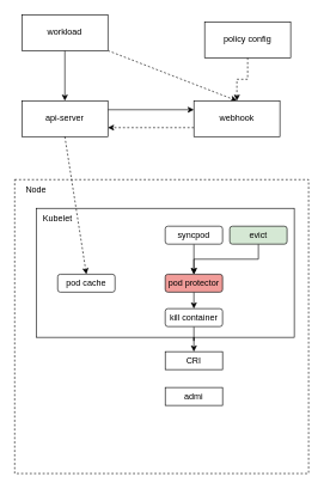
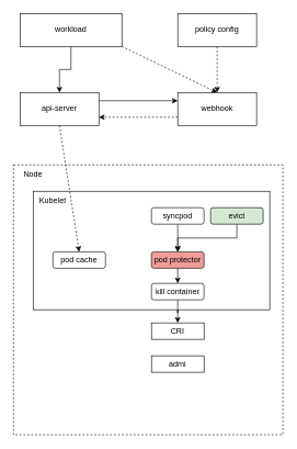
  <mxCell id="0" />
  <mxCell id="1" parent="0" />
  <mxCell id="2" style="edgeStyle=orthogonalEdgeStyle;rounded=0;orthogonalLoop=1;jettySize=auto;html=1;exitX=1;exitY=0.25;exitDx=0;exitDy=0;entryX=0;entryY=0.25;entryDx=0;entryDy=0;" edge="1" parent="1" source="3" target="8"><mxGeometry relative="1" as="geometry" /></mxCell>
  <mxCell id="3" value="api-server" style="rounded=0;whiteSpace=wrap;html=1;" vertex="1" parent="1"><mxGeometry x="30" y="140" width="120" height="50" as="geometry" /></mxCell>
  <mxCell id="4" style="rounded=0;orthogonalLoop=1;jettySize=auto;html=1;exitX=1;exitY=1;exitDx=0;exitDy=0;entryX=0.5;entryY=0;entryDx=0;entryDy=0;dashed=1;" edge="1" parent="1" source="6" target="8"><mxGeometry relative="1" as="geometry" /></mxCell>
  <mxCell id="5" style="edgeStyle=orthogonalEdgeStyle;rounded=0;orthogonalLoop=1;jettySize=auto;html=1;exitX=0.5;exitY=1;exitDx=0;exitDy=0;entryX=0.5;entryY=0;entryDx=0;entryDy=0;" edge="1" parent="1" source="6" target="3"><mxGeometry relative="1" as="geometry" /></mxCell>
- <mxCell id="6" value="workload" style="rounded=0;whiteSpace=wrap;html=1;" vertex="1" parent="1"><mxGeometry x="30" y="20" width="120" height="50" as="geometry" /></mxCell>
+ <mxCell id="6" value="workload" style="rounded=0;whiteSpace=wrap;html=1;" vertex="1" parent="1"><mxGeometry x="30" y="20" width="155" height="50" as="geometry" /></mxCell>
  <mxCell id="7" style="edgeStyle=orthogonalEdgeStyle;rounded=0;orthogonalLoop=1;jettySize=auto;html=1;exitX=0;exitY=0.75;exitDx=0;exitDy=0;entryX=1;entryY=0.75;entryDx=0;entryDy=0;dashed=1;" edge="1" parent="1" source="8" target="3"><mxGeometry relative="1" as="geometry" /></mxCell>
  <mxCell id="8" value="webhook" style="rounded=0;whiteSpace=wrap;html=1;" vertex="1" parent="1"><mxGeometry x="270" y="140" width="120" height="50" as="geometry" /></mxCell>
  <mxCell id="9" style="edgeStyle=orthogonalEdgeStyle;rounded=0;orthogonalLoop=1;jettySize=auto;html=1;exitX=0.5;exitY=1;exitDx=0;exitDy=0;dashed=1;" edge="1" parent="1" source="10" target="8"><mxGeometry relative="1" as="geometry" /></mxCell>
- <mxCell id="10" value="policy config" style="rounded=0;whiteSpace=wrap;html=1;" vertex="1" parent="1"><mxGeometry x="285" y="30" width="120" height="50" as="geometry" /></mxCell>
+ <mxCell id="10" value="policy config" style="rounded=0;whiteSpace=wrap;html=1;" vertex="1" parent="1"><mxGeometry x="270" y="20" width="120" height="50" as="geometry" /></mxCell>
  <mxCell id="11" value="" style="rounded=0;whiteSpace=wrap;html=1;dashed=1;" vertex="1" parent="1"><mxGeometry x="20" y="250" width="410" height="410" as="geometry" /></mxCell>
  <mxCell id="12" value="Node" style="text;html=1;align=center;verticalAlign=middle;whiteSpace=wrap;rounded=0;" vertex="1" parent="1"><mxGeometry x="20" y="250" width="60" height="30" as="geometry" /></mxCell>
  <mxCell id="13" value="" style="rounded=0;whiteSpace=wrap;html=1;" vertex="1" parent="1"><mxGeometry x="50" y="290" width="360" height="180" as="geometry" /></mxCell>
  <mxCell id="14" value="Kubelet" style="text;html=1;align=center;verticalAlign=middle;whiteSpace=wrap;rounded=0;" vertex="1" parent="1"><mxGeometry x="50" y="290" width="60" height="30" as="geometry" /></mxCell>
  <mxCell id="15" style="edgeStyle=orthogonalEdgeStyle;rounded=0;orthogonalLoop=1;jettySize=auto;html=1;exitX=0.5;exitY=1;exitDx=0;exitDy=0;entryX=0.5;entryY=0;entryDx=0;entryDy=0;" edge="1" parent="1" source="16" target="22"><mxGeometry relative="1" as="geometry" /></mxCell>
  <mxCell id="16" value="syncpod" style="rounded=1;whiteSpace=wrap;html=1;" vertex="1" parent="1"><mxGeometry x="230" y="315" width="80" height="25" as="geometry" /></mxCell>
  <mxCell id="17" style="edgeStyle=elbowEdgeStyle;rounded=0;orthogonalLoop=1;jettySize=auto;html=1;exitX=0.5;exitY=1;exitDx=0;exitDy=0;entryX=0.5;entryY=0;entryDx=0;entryDy=0;elbow=vertical;" edge="1" parent="1" source="18" target="22"><mxGeometry relative="1" as="geometry" /></mxCell>
  <mxCell id="18" value="evict" style="rounded=1;whiteSpace=wrap;html=1;fillColor=#d5e8d4;" vertex="1" parent="1"><mxGeometry x="320" y="315" width="80" height="25" as="geometry" /></mxCell>
  <mxCell id="19" style="edgeStyle=orthogonalEdgeStyle;rounded=0;orthogonalLoop=1;jettySize=auto;html=1;exitX=0.5;exitY=1;exitDx=0;exitDy=0;" edge="1" parent="1" source="20" target="24"><mxGeometry relative="1" as="geometry" /></mxCell>
  <mxCell id="20" value="kill container" style="rounded=1;whiteSpace=wrap;html=1;" vertex="1" parent="1"><mxGeometry x="230" y="430" width="80" height="25" as="geometry" /></mxCell>
  <mxCell id="21" style="edgeStyle=orthogonalEdgeStyle;rounded=0;orthogonalLoop=1;jettySize=auto;html=1;exitX=0.5;exitY=1;exitDx=0;exitDy=0;entryX=0.5;entryY=0;entryDx=0;entryDy=0;" edge="1" parent="1" source="22" target="20"><mxGeometry relative="1" as="geometry" /></mxCell>
  <mxCell id="22" value="pod protector" style="rounded=1;whiteSpace=wrap;html=1;fillColor=#F19C99;" vertex="1" parent="1"><mxGeometry x="230" y="382" width="80" height="25" as="geometry" /></mxCell>
  <mxCell id="23" value="pod cache" style="rounded=1;whiteSpace=wrap;html=1;" vertex="1" parent="1"><mxGeometry x="80" y="382" width="80" height="25" as="geometry" /></mxCell>
  <mxCell id="24" value="CRI" style="rounded=0;whiteSpace=wrap;html=1;" vertex="1" parent="1"><mxGeometry x="230" y="490" width="80" height="25" as="geometry" /></mxCell>
  <mxCell id="25" value="admi" style="rounded=0;whiteSpace=wrap;html=1;" vertex="1" parent="1"><mxGeometry x="230" y="540" width="80" height="25" as="geometry" /></mxCell>
  <mxCell id="26" style="rounded=0;orthogonalLoop=1;jettySize=auto;html=1;exitX=0.5;exitY=1;exitDx=0;exitDy=0;entryX=0.5;entryY=0;entryDx=0;entryDy=0;dashed=1;" edge="1" parent="1" source="3" target="23"><mxGeometry relative="1" as="geometry" /></mxCell>
